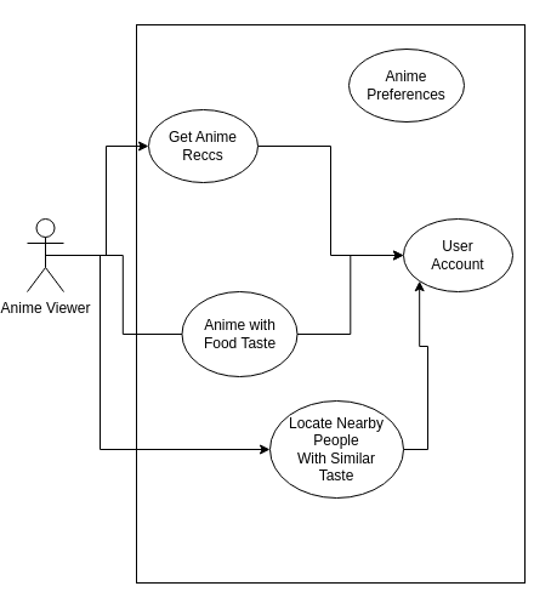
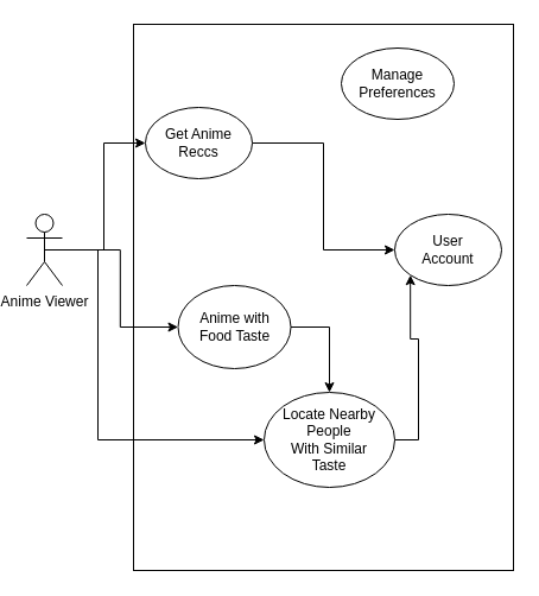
  <mxCell id="0" />
  <mxCell id="1" parent="0" />
  <mxCell id="2" value="" style="rounded=0;whiteSpace=wrap;html=1;" vertex="1" parent="1"><mxGeometry x="110" y="20" width="320" height="460" as="geometry" /></mxCell>
  <mxCell id="3" style="edgeStyle=orthogonalEdgeStyle;rounded=0;orthogonalLoop=1;jettySize=auto;html=1;exitX=0.5;exitY=0.5;exitDx=0;exitDy=0;exitPerimeter=0;entryX=0;entryY=0.5;entryDx=0;entryDy=0;" edge="1" parent="1" source="6" target="13"><mxGeometry relative="1" as="geometry"><Array as="points"><mxPoint x="80" y="210" /><mxPoint x="80" y="370" /></Array></mxGeometry></mxCell>
- <mxCell id="4" style="edgeStyle=orthogonalEdgeStyle;rounded=0;orthogonalLoop=1;jettySize=auto;html=1;exitX=0.5;exitY=0.5;exitDx=0;exitDy=0;exitPerimeter=0;entryX=0;entryY=0.5;entryDx=0;entryDy=0;endArrow=none;" edge="1" parent="1" source="6" target="11"><mxGeometry relative="1" as="geometry" /></mxCell>
+ <mxCell id="4" style="edgeStyle=orthogonalEdgeStyle;rounded=0;orthogonalLoop=1;jettySize=auto;html=1;exitX=0.5;exitY=0.5;exitDx=0;exitDy=0;exitPerimeter=0;entryX=0;entryY=0.5;entryDx=0;entryDy=0;" edge="1" parent="1" source="6" target="11"><mxGeometry relative="1" as="geometry" /></mxCell>
  <mxCell id="5" style="edgeStyle=orthogonalEdgeStyle;rounded=0;orthogonalLoop=1;jettySize=auto;html=1;exitX=0.5;exitY=0.5;exitDx=0;exitDy=0;exitPerimeter=0;entryX=0;entryY=0.5;entryDx=0;entryDy=0;" edge="1" parent="1" source="6" target="8"><mxGeometry relative="1" as="geometry" /></mxCell>
  <mxCell id="6" value="Anime Viewer" style="shape=umlActor;verticalLabelPosition=bottom;verticalAlign=top;html=1;outlineConnect=0;" vertex="1" parent="1"><mxGeometry x="20" y="180" width="30" height="60" as="geometry" /></mxCell>
  <mxCell id="7" style="edgeStyle=orthogonalEdgeStyle;rounded=0;orthogonalLoop=1;jettySize=auto;html=1;exitX=1;exitY=0.5;exitDx=0;exitDy=0;entryX=0;entryY=0.5;entryDx=0;entryDy=0;" edge="1" parent="1" source="8" target="9"><mxGeometry relative="1" as="geometry" /></mxCell>
  <mxCell id="8" value="Get Anime&lt;br&gt;Reccs" style="ellipse;whiteSpace=wrap;html=1;" vertex="1" parent="1"><mxGeometry x="120" y="90" width="90" height="60" as="geometry" /></mxCell>
  <mxCell id="9" value="User&lt;br&gt;Account" style="ellipse;whiteSpace=wrap;html=1;" vertex="1" parent="1"><mxGeometry x="330" y="180" width="90" height="60" as="geometry" /></mxCell>
- <mxCell id="10" style="edgeStyle=orthogonalEdgeStyle;rounded=0;orthogonalLoop=1;jettySize=auto;html=1;exitX=1;exitY=0.5;exitDx=0;exitDy=0;entryX=0;entryY=0.5;entryDx=0;entryDy=0;" edge="1" parent="1" source="11" target="9"><mxGeometry relative="1" as="geometry" /></mxCell>
+ <mxCell id="10" style="edgeStyle=orthogonalEdgeStyle;rounded=0;orthogonalLoop=1;jettySize=auto;html=1;exitX=1;exitY=0.5;exitDx=0;exitDy=0;" edge="1" parent="1" source="11" target="13"><mxGeometry relative="1" as="geometry" /></mxCell>
  <mxCell id="11" value="Anime with &lt;br&gt;Food Taste" style="ellipse;whiteSpace=wrap;html=1;" vertex="1" parent="1"><mxGeometry x="147.5" y="240" width="95" height="70" as="geometry" /></mxCell>
  <mxCell id="12" style="edgeStyle=orthogonalEdgeStyle;rounded=0;orthogonalLoop=1;jettySize=auto;html=1;exitX=1;exitY=0.5;exitDx=0;exitDy=0;entryX=0;entryY=1;entryDx=0;entryDy=0;" edge="1" parent="1" source="13" target="9"><mxGeometry relative="1" as="geometry" /></mxCell>
  <mxCell id="13" value="Locate Nearby People&lt;br&gt;With Similar&lt;br&gt;Taste" style="ellipse;whiteSpace=wrap;html=1;" vertex="1" parent="1"><mxGeometry x="220" y="330" width="110" height="80" as="geometry" /></mxCell>
- <mxCell id="14" value="Anime Preferences" style="ellipse;whiteSpace=wrap;html=1;" vertex="1" parent="1"><mxGeometry x="285" y="40" width="95" height="60" as="geometry" /></mxCell>
+ <mxCell id="14" value="Manage Preferences" style="ellipse;whiteSpace=wrap;html=1;" vertex="1" parent="1"><mxGeometry x="285" y="40" width="95" height="60" as="geometry" /></mxCell>
